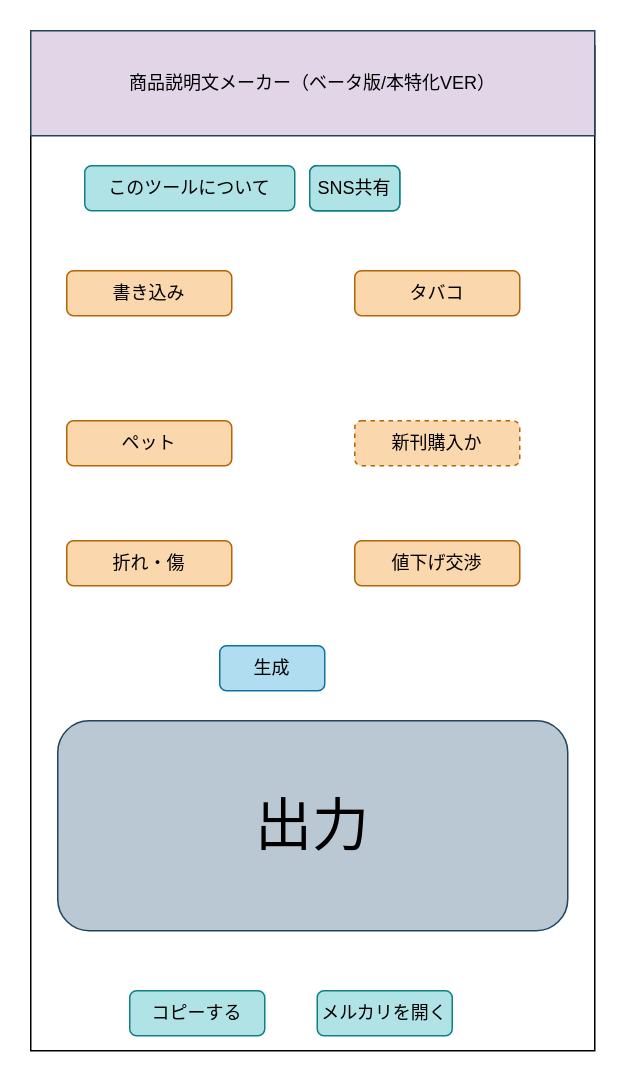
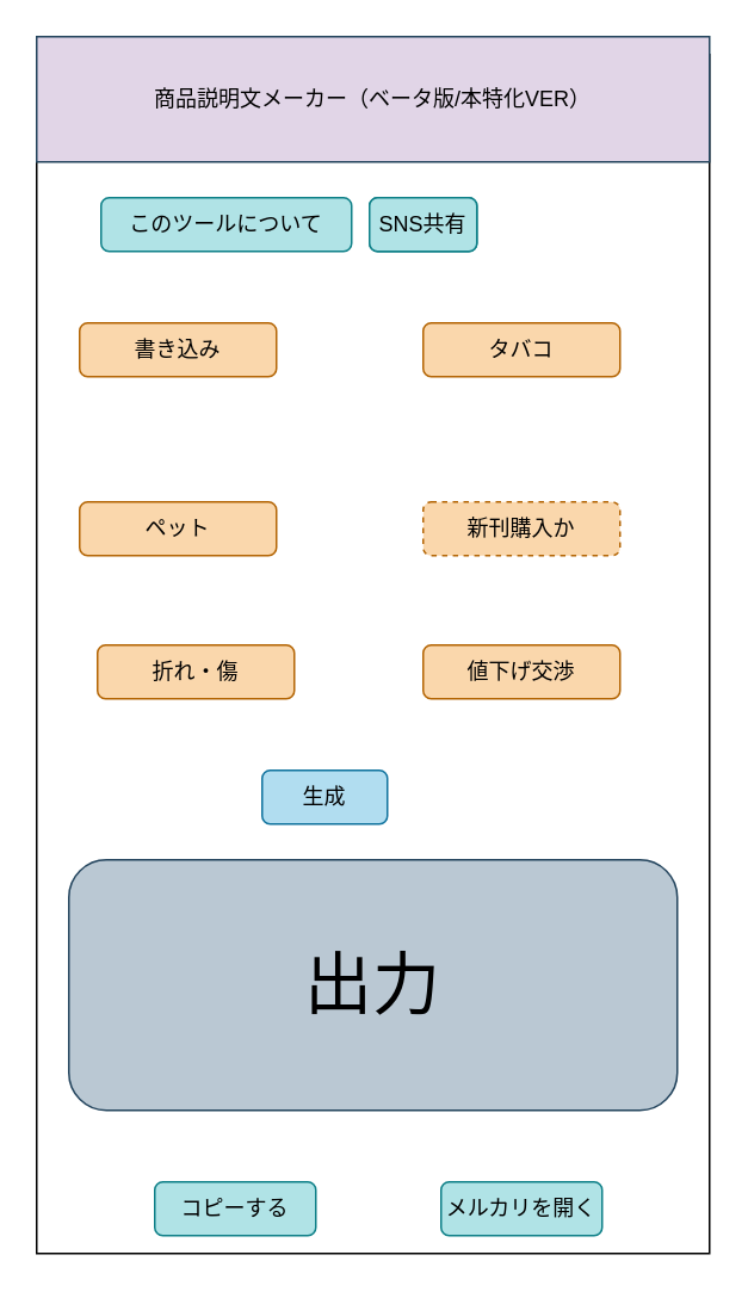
  <mxCell id="0" />
  <mxCell id="1" parent="0" />
  <mxCell id="2" value="" style="rounded=0;whiteSpace=wrap;html=1;fillColor=#FFFFFF;" parent="1" vertex="1"><mxGeometry x="20" y="30" width="376" height="670" as="geometry" /></mxCell>
  <mxCell id="3" value="&lt;font color=&quot;#000000&quot;&gt;商品説明文メーカー（ベータ版/本特化VER）&lt;/font&gt;" style="rounded=0;whiteSpace=wrap;html=1;fillColor=#e1d5e7;strokeColor=#23445d;" parent="1" vertex="1"><mxGeometry x="20" width="376" height="70" as="geometry" y="20" /></mxCell>
  <mxCell id="4" value="&lt;font color=&quot;#000000&quot;&gt;値下げ交渉&lt;/font&gt;" style="rounded=1;whiteSpace=wrap;html=1;fillColor=#fad7ac;strokeColor=#b46504;" parent="1" vertex="1"><mxGeometry x="236" y="360" width="110" height="30" as="geometry" /></mxCell>
  <mxCell id="5" value="&lt;font color=&quot;#000000&quot;&gt;タバコ&lt;/font&gt;" style="rounded=1;whiteSpace=wrap;html=1;fillColor=#fad7ac;strokeColor=#b46504;" parent="1" vertex="1"><mxGeometry x="236" y="180" width="110" height="30" as="geometry" /></mxCell>
  <mxCell id="6" value="&lt;font color=&quot;#000000&quot;&gt;ペット&lt;/font&gt;" style="rounded=1;whiteSpace=wrap;html=1;fillColor=#fad7ac;strokeColor=#b46504;" parent="1" vertex="1"><mxGeometry x="44" y="280" width="110" height="30" as="geometry" /></mxCell>
  <mxCell id="7" value="&lt;font color=&quot;#000000&quot;&gt;新刊購入か&lt;/font&gt;" style="rounded=1;whiteSpace=wrap;html=1;fillColor=#fad7ac;strokeColor=#b46504;dashed=1;" parent="1" vertex="1"><mxGeometry x="236" y="280" width="110" height="30" as="geometry" /></mxCell>
  <mxCell id="8" value="&lt;font color=&quot;#000000&quot;&gt;生成&lt;/font&gt;" style="rounded=1;whiteSpace=wrap;html=1;fillColor=#b1ddf0;strokeColor=#10739e;" parent="1" vertex="1"><mxGeometry x="146" y="430" width="70" height="30" as="geometry" /></mxCell>
  <mxCell id="9" value="&lt;font color=&quot;#000000&quot;&gt;このツールについて&lt;/font&gt;" style="rounded=1;whiteSpace=wrap;html=1;fillColor=#b0e3e6;strokeColor=#0e8088;" parent="1" vertex="1"><mxGeometry x="56" y="110" width="140" height="30" as="geometry" /></mxCell>
  <mxCell id="10" value="&lt;font style=&quot;font-size: 38px&quot;&gt;出力&lt;/font&gt;" style="rounded=1;whiteSpace=wrap;html=1;fillColor=#bac8d3;strokeColor=#23445d;" parent="1" vertex="1"><mxGeometry x="38" y="480" width="340" height="140" as="geometry" /></mxCell>
  <mxCell id="11" value="&lt;font color=&quot;#000000&quot;&gt;SNS共有&lt;/font&gt;" style="rounded=1;whiteSpace=wrap;html=1;fillColor=#b0e3e6;strokeColor=#0e8088;" parent="1" vertex="1"><mxGeometry x="206" y="110" width="60" height="30" as="geometry" /></mxCell>
  <mxCell id="12" value="&lt;font color=&quot;#000000&quot;&gt;SNS共有&lt;/font&gt;" style="rounded=1;whiteSpace=wrap;html=1;fillColor=#b0e3e6;strokeColor=#0e8088;" parent="1" vertex="1"><mxGeometry x="206" y="110" width="60" height="30" as="geometry" /></mxCell>
  <mxCell id="13" value="&lt;font color=&quot;#000000&quot;&gt;コピーする&lt;/font&gt;" style="rounded=1;whiteSpace=wrap;html=1;fillColor=#b0e3e6;strokeColor=#0e8088;" parent="1" vertex="1"><mxGeometry x="86" y="660" width="90" height="30" as="geometry" /></mxCell>
- <mxCell id="14" value="&lt;font color=&quot;#000000&quot;&gt;メルカリを開く&lt;/font&gt;" style="rounded=1;whiteSpace=wrap;html=1;fillColor=#b0e3e6;strokeColor=#0e8088;" parent="1" vertex="1"><mxGeometry x="211" y="660" width="90" height="30" as="geometry" /></mxCell>
+ <mxCell id="14" value="&lt;font color=&quot;#000000&quot;&gt;メルカリを開く&lt;/font&gt;" style="rounded=1;whiteSpace=wrap;html=1;fillColor=#b0e3e6;strokeColor=#0e8088;" parent="1" vertex="1"><mxGeometry x="246" y="660" width="90" height="30" as="geometry" /></mxCell>
  <mxCell id="15" value="&lt;font color=&quot;#000000&quot;&gt;書き込み&lt;/font&gt;" style="rounded=1;whiteSpace=wrap;html=1;fillColor=#fad7ac;strokeColor=#b46504;" parent="1" vertex="1"><mxGeometry x="44" y="180" width="110" height="30" as="geometry" /></mxCell>
- <mxCell id="16" value="&lt;font color=&quot;#000000&quot;&gt;折れ・傷&lt;/font&gt;" style="rounded=1;whiteSpace=wrap;html=1;fillColor=#fad7ac;strokeColor=#b46504;" vertex="1" parent="1"><mxGeometry x="44" y="360" width="110" height="30" as="geometry" /></mxCell>
+ <mxCell id="16" value="&lt;font color=&quot;#000000&quot;&gt;折れ・傷&lt;/font&gt;" style="rounded=1;whiteSpace=wrap;html=1;fillColor=#fad7ac;strokeColor=#b46504;" vertex="1" parent="1"><mxGeometry x="54" y="360" width="110" height="30" as="geometry" /></mxCell>
